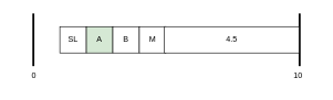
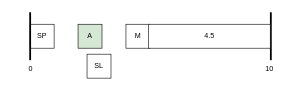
  <mxCell id="0" />
  <mxCell id="1" parent="0" />
- <mxCell id="2" value="SL" style="rounded=0;whiteSpace=wrap;html=1;" parent="1" vertex="1"><mxGeometry x="89" y="40" width="40" height="40" as="geometry" /></mxCell>
+ <mxCell id="2" value="SL" style="rounded=0;whiteSpace=wrap;html=1;" parent="1" vertex="1"><mxGeometry x="144" y="90" width="40" height="40" as="geometry" /></mxCell>
+ <mxCell id="3" value="SP" style="rounded=0;whiteSpace=wrap;html=1;" parent="1" vertex="1"><mxGeometry x="49" y="40" width="40" height="40" as="geometry" /></mxCell>
  <mxCell id="4" value="" style="endArrow=none;html=1;rounded=0;strokeWidth=3;strokeColor=default;" parent="1" edge="1"><mxGeometry width="50" height="50" relative="1" as="geometry"><mxPoint x="451" y="20" as="sourcePoint" /><mxPoint x="451" y="100" as="targetPoint" /></mxGeometry></mxCell>
  <mxCell id="5" value="10" style="text;html=1;strokeColor=none;fillColor=none;align=center;verticalAlign=middle;whiteSpace=wrap;rounded=0;" parent="1" vertex="1"><mxGeometry x="419" y="100" width="60" height="30" as="geometry" /></mxCell>
  <mxCell id="6" value="" style="endArrow=none;html=1;rounded=0;strokeWidth=3;strokeColor=default;" parent="1" edge="1"><mxGeometry width="50" height="50" relative="1" as="geometry"><mxPoint x="49" y="20" as="sourcePoint" /><mxPoint x="49" y="100" as="targetPoint" /></mxGeometry></mxCell>
  <mxCell id="7" value="0" style="text;html=1;strokeColor=none;fillColor=none;align=center;verticalAlign=middle;whiteSpace=wrap;rounded=0;" parent="1" vertex="1"><mxGeometry x="20" y="100" width="60" height="30" as="geometry" /></mxCell>
  <mxCell id="8" value="A" style="rounded=0;whiteSpace=wrap;html=1;fillColor=#d5e8d4;" parent="1" vertex="1"><mxGeometry x="129" y="40" width="40" height="40" as="geometry" /></mxCell>
- <mxCell id="9" value="B" style="rounded=0;whiteSpace=wrap;html=1;" parent="1" vertex="1"><mxGeometry x="169" y="40" width="40" height="40" as="geometry" /></mxCell>
  <mxCell id="10" value="M" style="rounded=0;whiteSpace=wrap;html=1;" parent="1" vertex="1"><mxGeometry x="209" y="40" width="40" height="40" as="geometry" /></mxCell>
  <mxCell id="11" value="4.5" style="rounded=0;whiteSpace=wrap;html=1;" parent="1" vertex="1"><mxGeometry x="247" y="40" width="203" height="40" as="geometry" /></mxCell>
